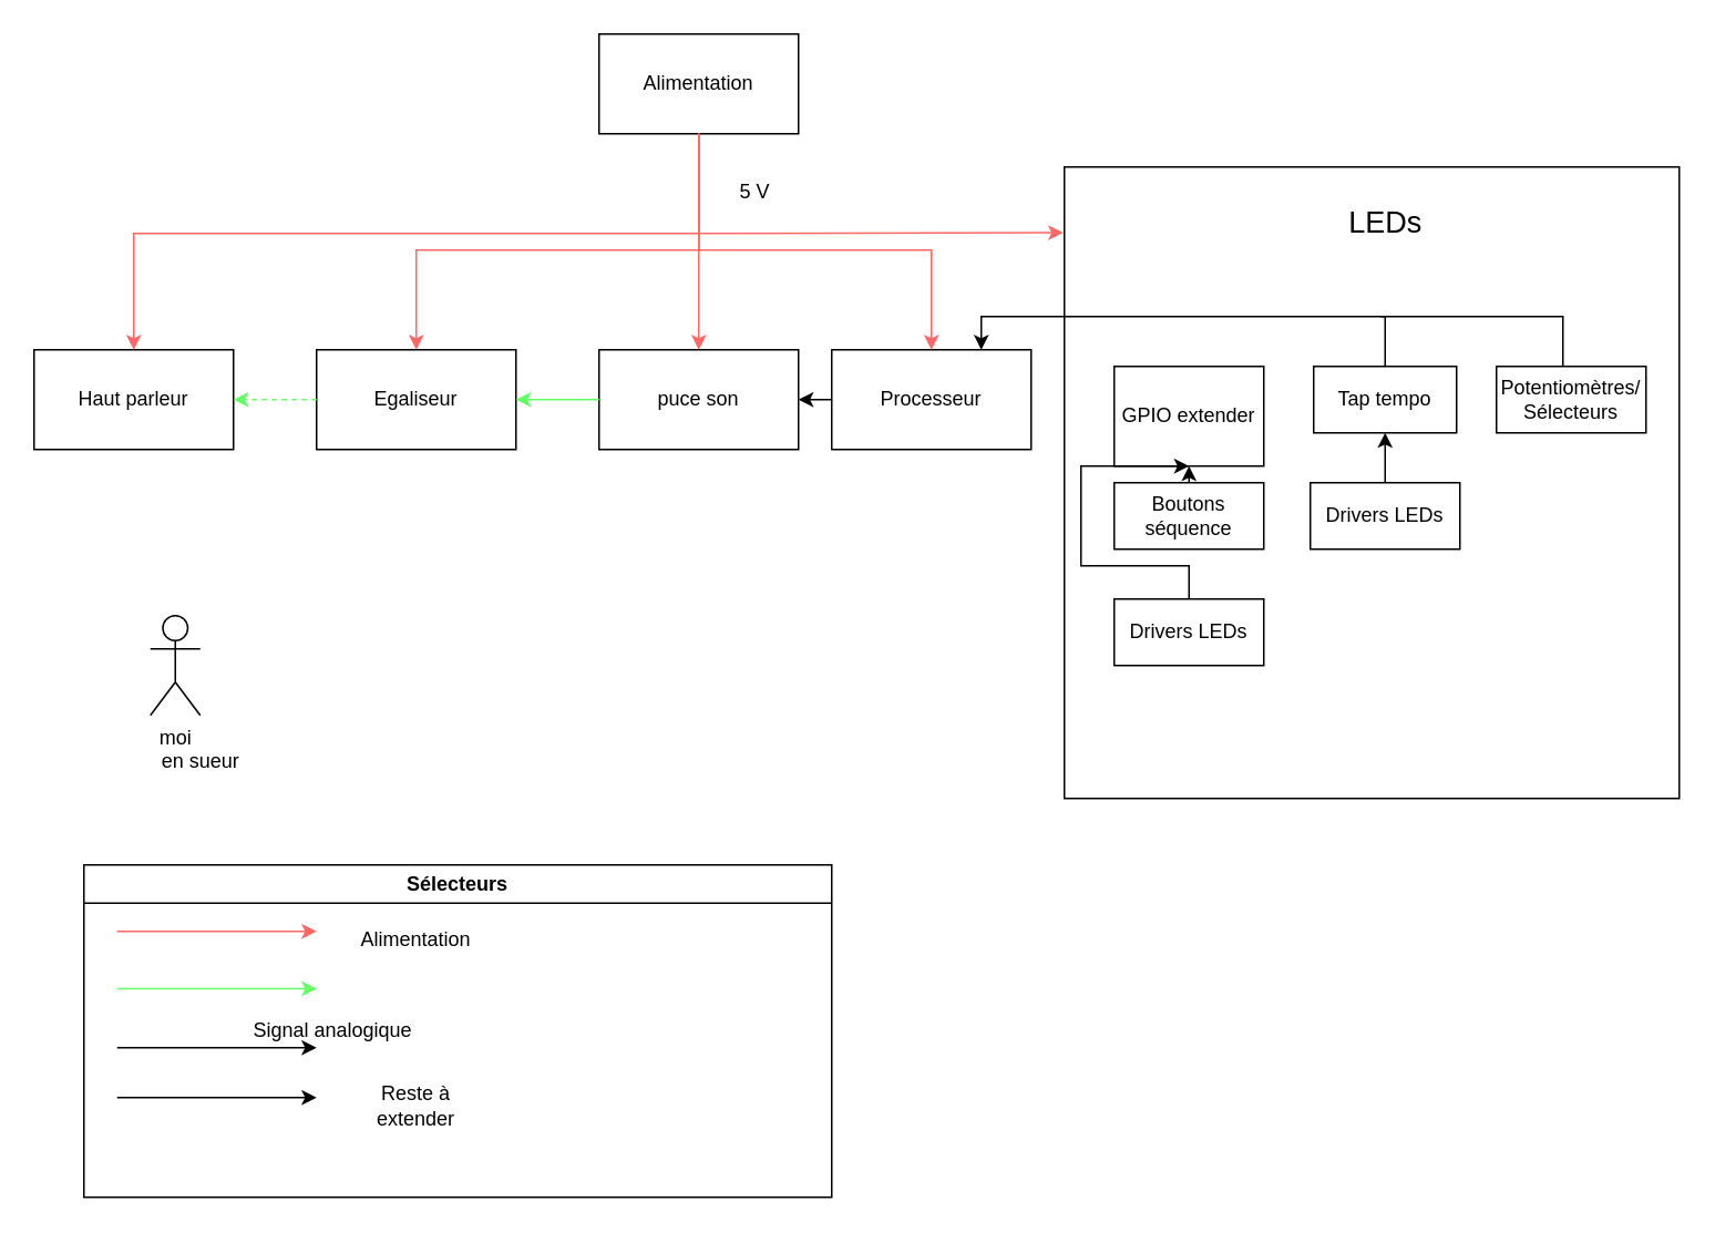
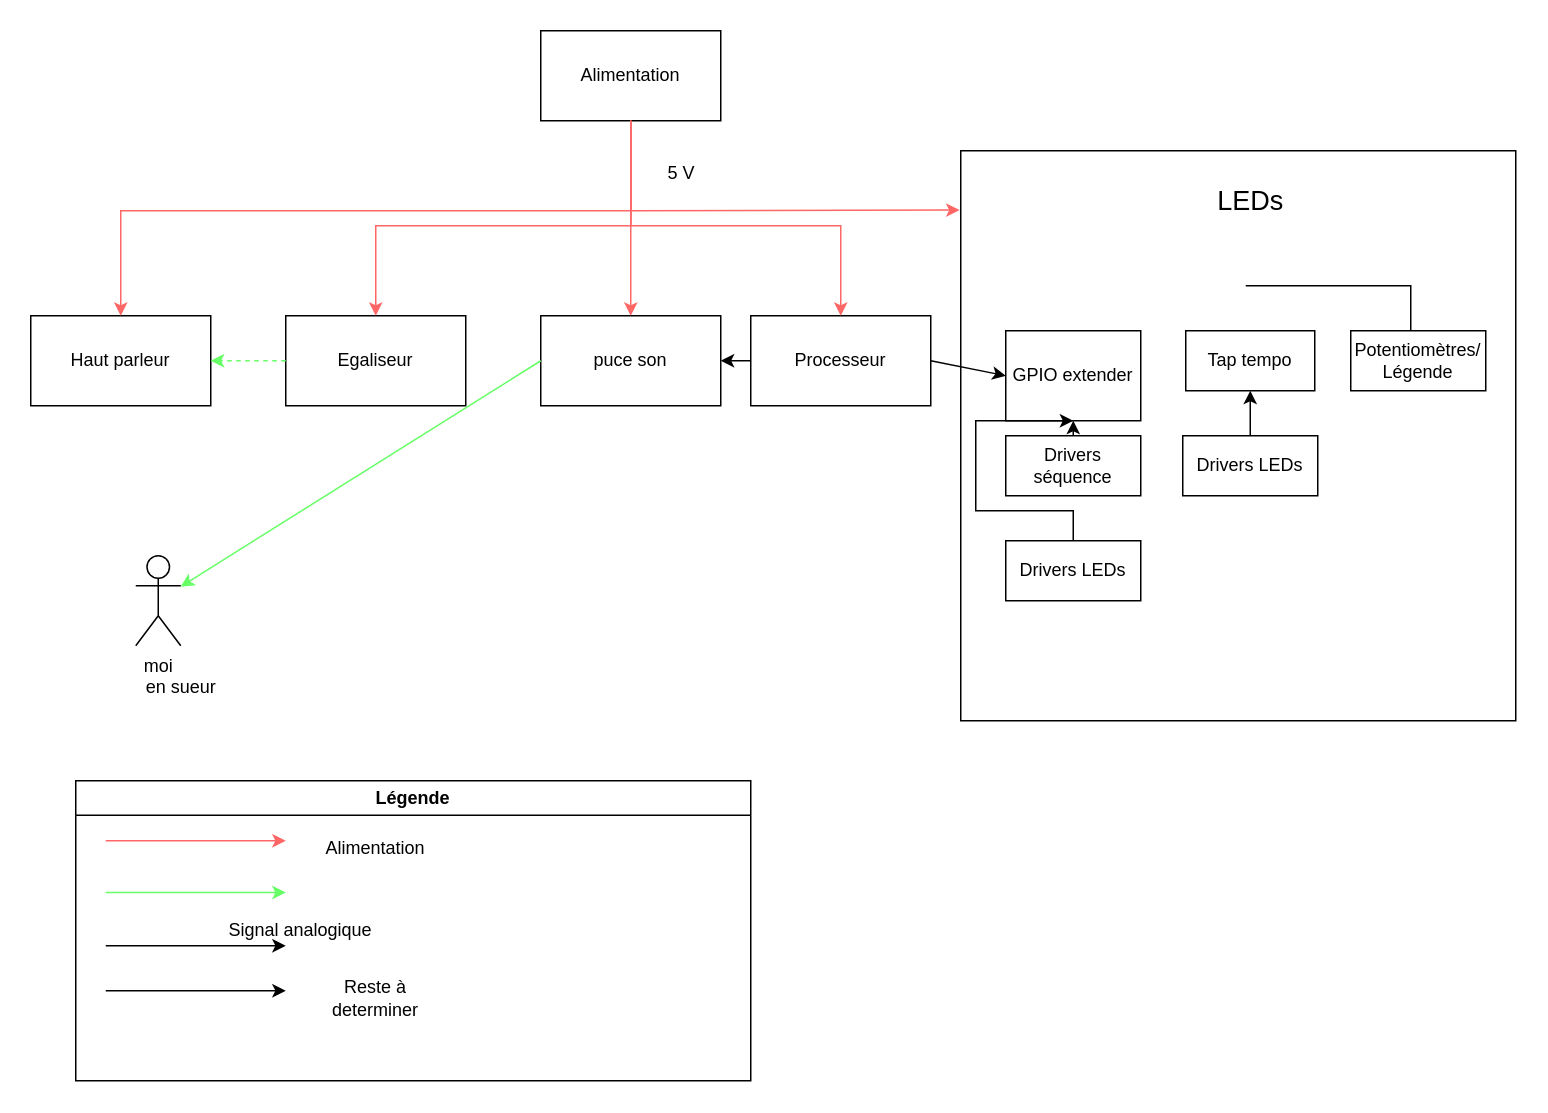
  <mxCell id="0" />
  <mxCell id="1" parent="0" />
  <mxCell id="2" value="Processeur" style="rounded=0;whiteSpace=wrap;html=1;" vertex="1" parent="1"><mxGeometry x="500" y="210" width="120" height="60" as="geometry" /></mxCell>
  <mxCell id="3" value="Alimentation" style="rounded=0;whiteSpace=wrap;html=1;" vertex="1" parent="1"><mxGeometry x="360" y="20" width="120" height="60" as="geometry" /></mxCell>
  <mxCell id="4" value="puce son" style="rounded=0;whiteSpace=wrap;html=1;" vertex="1" parent="1"><mxGeometry x="360" y="210" width="120" height="60" as="geometry" /></mxCell>
  <mxCell id="5" value="" style="rounded=0;whiteSpace=wrap;html=1;align=left;" vertex="1" parent="1"><mxGeometry x="640" y="100" width="370" height="380" as="geometry" /></mxCell>
  <mxCell id="6" value="Haut parleur" style="rounded=0;whiteSpace=wrap;html=1;" vertex="1" parent="1"><mxGeometry x="20" y="210" width="120" height="60" as="geometry" /></mxCell>
  <mxCell id="7" value="Tap tempo" style="rounded=0;whiteSpace=wrap;html=1;" vertex="1" parent="1"><mxGeometry x="790" y="220" width="86" height="40" as="geometry" /></mxCell>
- <mxCell id="8" value="Boutons séquence" style="rounded=0;whiteSpace=wrap;html=1;" vertex="1" parent="1"><mxGeometry x="670" y="290" width="90" height="40" as="geometry" /></mxCell>
- <mxCell id="9" value="Potentiomètres/&lt;div&gt;Sélecteurs&lt;/div&gt;" style="rounded=0;whiteSpace=wrap;html=1;" vertex="1" parent="1"><mxGeometry x="900" y="220" width="90" height="40" as="geometry" /></mxCell>
+ <mxCell id="8" value="Drivers séquence" style="rounded=0;whiteSpace=wrap;html=1;" vertex="1" parent="1"><mxGeometry x="670" y="290" width="90" height="40" as="geometry" /></mxCell>
+ <mxCell id="9" value="Potentiomètres/&lt;div&gt;Légende&lt;/div&gt;" style="rounded=0;whiteSpace=wrap;html=1;" vertex="1" parent="1"><mxGeometry x="900" y="220" width="90" height="40" as="geometry" /></mxCell>
  <mxCell id="10" value="Egaliseur" style="rounded=0;whiteSpace=wrap;html=1;" vertex="1" parent="1"><mxGeometry x="190" y="210" width="120" height="60" as="geometry" /></mxCell>
  <mxCell id="11" value="Drivers LEDs" style="rounded=0;whiteSpace=wrap;html=1;" vertex="1" parent="1"><mxGeometry x="670" y="360" width="90" height="40" as="geometry" /></mxCell>
  <mxCell id="12" value="GPIO extender" style="rounded=0;whiteSpace=wrap;html=1;" vertex="1" parent="1"><mxGeometry x="670" y="220" width="90" height="60" as="geometry" /></mxCell>
  <mxCell id="13" value="" style="endArrow=classic;html=1;rounded=0;exitX=0.5;exitY=1;exitDx=0;exitDy=0;entryX=0.5;entryY=0;entryDx=0;entryDy=0;strokeColor=#FF6666;" edge="1" parent="1" source="3" target="6"><mxGeometry width="50" height="50" relative="1" as="geometry"><mxPoint x="460" y="140" as="sourcePoint" /><mxPoint x="510" y="90" as="targetPoint" /><Array as="points"><mxPoint x="420" y="140" /><mxPoint x="80" y="140" /></Array></mxGeometry></mxCell>
  <mxCell id="14" value="" style="endArrow=classic;html=1;rounded=0;exitX=0.5;exitY=1;exitDx=0;exitDy=0;entryX=0.5;entryY=0;entryDx=0;entryDy=0;strokeColor=#FF6666;" edge="1" parent="1" source="3" target="10"><mxGeometry width="50" height="50" relative="1" as="geometry"><mxPoint x="430" y="90" as="sourcePoint" /><mxPoint x="90" y="220" as="targetPoint" /><Array as="points"><mxPoint x="420" y="150" /><mxPoint x="250" y="150" /></Array></mxGeometry></mxCell>
  <mxCell id="15" value="" style="endArrow=classic;html=1;rounded=0;strokeColor=#FF6666;entryX=-0.002;entryY=0.104;entryDx=0;entryDy=0;entryPerimeter=0;" edge="1" parent="1" target="5"><mxGeometry width="50" height="50" relative="1" as="geometry"><mxPoint x="420" y="80" as="sourcePoint" /><mxPoint x="680" y="140" as="targetPoint" /><Array as="points"><mxPoint x="420" y="140" /></Array></mxGeometry></mxCell>
  <mxCell id="16" value="" style="endArrow=classic;html=1;rounded=0;entryX=0.5;entryY=0;entryDx=0;entryDy=0;strokeColor=#FF6666;" edge="1" parent="1" target="2"><mxGeometry width="50" height="50" relative="1" as="geometry"><mxPoint x="420" y="80" as="sourcePoint" /><mxPoint x="600" y="50" as="targetPoint" /><Array as="points"><mxPoint x="420" y="150" /><mxPoint x="560" y="150" /></Array></mxGeometry></mxCell>
  <mxCell id="17" value="" style="endArrow=classic;html=1;rounded=0;exitX=0.5;exitY=1;exitDx=0;exitDy=0;entryX=0.5;entryY=0;entryDx=0;entryDy=0;strokeColor=#FF6666;" edge="1" parent="1" source="3" target="4"><mxGeometry width="50" height="50" relative="1" as="geometry"><mxPoint x="410" y="310" as="sourcePoint" /><mxPoint x="460" y="260" as="targetPoint" /></mxGeometry></mxCell>
  <mxCell id="18" value="5 V" style="text;html=1;align=center;verticalAlign=middle;whiteSpace=wrap;rounded=0;" vertex="1" parent="1"><mxGeometry x="424" y="100" width="60" height="30" as="geometry" /></mxCell>
  <mxCell id="19" value="" style="endArrow=classic;html=1;rounded=0;exitX=0;exitY=0.5;exitDx=0;exitDy=0;entryX=1;entryY=0.5;entryDx=0;entryDy=0;strokeColor=#66FF66;dashed=1;" edge="1" parent="1" source="10" target="6"><mxGeometry width="50" height="50" relative="1" as="geometry"><mxPoint x="140" y="340" as="sourcePoint" /><mxPoint x="190" y="290" as="targetPoint" /></mxGeometry></mxCell>
- <mxCell id="20" value="" style="endArrow=classic;html=1;rounded=0;entryX=1;entryY=0.5;entryDx=0;entryDy=0;exitX=0;exitY=0.5;exitDx=0;exitDy=0;strokeColor=#66FF66;" edge="1" parent="1" source="4" target="10"><mxGeometry width="50" height="50" relative="1" as="geometry"><mxPoint x="410" y="300" as="sourcePoint" /><mxPoint x="460" y="250" as="targetPoint" /></mxGeometry></mxCell>
+ <mxCell id="20" value="" style="endArrow=classic;html=1;rounded=0;exitX=0;exitY=0.5;exitDx=0;exitDy=0;strokeColor=#66FF66;" edge="1" parent="1" source="4" target="22"><mxGeometry width="50" height="50" relative="1" as="geometry"><mxPoint x="410" y="300" as="sourcePoint" /><mxPoint x="460" y="250" as="targetPoint" /></mxGeometry></mxCell>
  <mxCell id="21" value="" style="endArrow=classic;html=1;rounded=0;entryX=1;entryY=0.5;entryDx=0;entryDy=0;" edge="1" parent="1" target="4"><mxGeometry width="50" height="50" relative="1" as="geometry"><mxPoint x="500" y="240" as="sourcePoint" /><mxPoint x="460" y="250" as="targetPoint" /></mxGeometry></mxCell>
  <mxCell id="22" value="moi" style="shape=umlActor;verticalLabelPosition=bottom;verticalAlign=top;html=1;outlineConnect=0;" vertex="1" parent="1"><mxGeometry x="90" y="370" width="30" height="60" as="geometry" /></mxCell>
+ <mxCell id="23" value="" style="endArrow=classic;html=1;rounded=0;entryX=0;entryY=0.5;entryDx=0;entryDy=0;exitX=1;exitY=0.5;exitDx=0;exitDy=0;" edge="1" parent="1" source="2" target="12"><mxGeometry width="50" height="50" relative="1" as="geometry"><mxPoint x="650" y="240" as="sourcePoint" /><mxPoint x="560" y="210" as="targetPoint" /><Array as="points" /></mxGeometry></mxCell>
  <mxCell id="24" value="" style="endArrow=classic;html=1;rounded=0;entryX=0.5;entryY=1;entryDx=0;entryDy=0;exitX=0.5;exitY=0;exitDx=0;exitDy=0;" edge="1" parent="1" source="8" target="12"><mxGeometry width="50" height="50" relative="1" as="geometry"><mxPoint x="640" y="320" as="sourcePoint" /><mxPoint x="560" y="210" as="targetPoint" /></mxGeometry></mxCell>
  <mxCell id="25" value="" style="endArrow=classic;html=1;rounded=0;exitX=0.5;exitY=0;exitDx=0;exitDy=0;entryX=0.5;entryY=1;entryDx=0;entryDy=0;" edge="1" parent="1" source="11" target="12"><mxGeometry width="50" height="50" relative="1" as="geometry"><mxPoint x="510" y="260" as="sourcePoint" /><mxPoint x="560" y="210" as="targetPoint" /><Array as="points"><mxPoint x="715" y="340" /><mxPoint x="650" y="340" /><mxPoint x="650" y="280" /><mxPoint x="715" y="280" /></Array></mxGeometry></mxCell>
- <mxCell id="26" value="" style="endArrow=classic;html=1;rounded=0;exitX=0.5;exitY=0;exitDx=0;exitDy=0;entryX=0.75;entryY=0;entryDx=0;entryDy=0;" edge="1" parent="1" source="7" target="2"><mxGeometry width="50" height="50" relative="1" as="geometry"><mxPoint x="510" y="260" as="sourcePoint" /><mxPoint x="620" y="190" as="targetPoint" /><Array as="points"><mxPoint x="833" y="190" /><mxPoint x="590" y="190" /></Array></mxGeometry></mxCell>
  <mxCell id="27" value="" style="endArrow=none;html=1;rounded=0;" edge="1" parent="1"><mxGeometry width="50" height="50" relative="1" as="geometry"><mxPoint x="940" y="220" as="sourcePoint" /><mxPoint x="830" y="190" as="targetPoint" /><Array as="points"><mxPoint x="940" y="190" /></Array></mxGeometry></mxCell>
  <mxCell id="28" value="&lt;font style=&quot;font-size: 18px;&quot;&gt;LEDs&lt;/font&gt;&lt;div style=&quot;font-size: 18px;&quot;&gt;&lt;br&gt;&lt;/div&gt;" style="text;html=1;align=center;verticalAlign=middle;whiteSpace=wrap;rounded=0;" vertex="1" parent="1"><mxGeometry x="779.5" y="120" width="107" height="50" as="geometry" /></mxCell>
  <mxCell id="29" value="&amp;nbsp; &amp;nbsp; &amp;nbsp; &amp;nbsp; &amp;nbsp; &amp;nbsp; &amp;nbsp;&amp;nbsp;&lt;div&gt;&lt;br&gt;&lt;/div&gt;&lt;div&gt;en sueur&lt;/div&gt;" style="text;html=1;align=center;verticalAlign=middle;resizable=0;points=[];autosize=1;strokeColor=none;fillColor=none;" vertex="1" parent="1"><mxGeometry x="85" y="413" width="70" height="60" as="geometry" /></mxCell>
  <mxCell id="30" value="Drivers LEDs" style="rounded=0;whiteSpace=wrap;html=1;" vertex="1" parent="1"><mxGeometry x="788" y="290" width="90" height="40" as="geometry" /></mxCell>
  <mxCell id="31" value="" style="endArrow=classic;html=1;rounded=0;exitX=0.5;exitY=0;exitDx=0;exitDy=0;entryX=0.5;entryY=1;entryDx=0;entryDy=0;" edge="1" parent="1" source="30" target="7"><mxGeometry width="50" height="50" relative="1" as="geometry"><mxPoint x="530" y="300" as="sourcePoint" /><mxPoint x="580" y="250" as="targetPoint" /></mxGeometry></mxCell>
- <mxCell id="32" value="Sélecteurs" style="swimlane;whiteSpace=wrap;html=1;" vertex="1" parent="1"><mxGeometry x="50" y="520" width="450" height="200" as="geometry" /></mxCell>
+ <mxCell id="32" value="Légende" style="swimlane;whiteSpace=wrap;html=1;" vertex="1" parent="1"><mxGeometry x="50" y="520" width="450" height="200" as="geometry" /></mxCell>
  <mxCell id="33" value="&lt;span style=&quot;color: rgba(0, 0, 0, 0); font-family: monospace; font-size: 0px; text-align: start; background-color: rgb(251, 251, 251);&quot;&gt;%3CmxGraphModel%3E%3Croot%3E%3CmxCell%20id%3D%220%22%2F%3E%3CmxCell%20id%3D%221%22%20parent%3D%220%22%2F%3E%3CmxCell%20id%3D%222%22%20value%3D%22%22%20style%3D%22endArrow%3Dclassic%3Bhtml%3D1%3Brounded%3D0%3B%22%20edge%3D%221%22%20parent%3D%221%22%3E%3CmxGeometry%20width%3D%2250%22%20height%3D%2250%22%20relative%3D%221%22%20as%3D%22geometry%22%3E%3CmxPoint%20x%3D%22100%22%20y%3D%22540%22%20as%3D%22sourcePoint%22%2F%3E%3CmxPoint%20x%3D%22220%22%20y%3D%22540%22%20as%3D%22targetPoint%22%2F%3E%3C%2FmxGeometry%3E%3C%2FmxCell%3E%3C%2Froot%3E%3C%2FmxGraphModel%3E&lt;/span&gt;&lt;span style=&quot;color: rgba(0, 0, 0, 0); font-family: monospace; font-size: 0px; text-align: start; background-color: rgb(251, 251, 251);&quot;&gt;%3CmxGraphModel%3E%3Croot%3E%3CmxCell%20id%3D%220%22%2F%3E%3CmxCell%20id%3D%221%22%20parent%3D%220%22%2F%3E%3CmxCell%20id%3D%222%22%20value%3D%22%22%20style%3D%22endArrow%3Dclassic%3Bhtml%3D1%3Brounded%3D0%3B%22%20edge%3D%221%22%20parent%3D%221%22%3E%3CmxGeometry%20width%3D%2250%22%20height%3D%2250%22%20relative%3D%221%22%20as%3D%22geometry%22%3E%3CmxPoint%20x%3D%22100%22%20y%3D%22540%22%20as%3D%22sourcePoint%22%2F%3E%3CmxPoint%20x%3D%22220%22%20y%3D%22540%22%20as%3D%22targetPoint%22%2F%3E%3C%2FmxGeometry%3E%3C%2FmxCell%3E%3C%2Froot%3E%3C%2FmxGraphModel%3E&lt;/span&gt;" style="endArrow=classic;html=1;rounded=0;" edge="1" parent="32"><mxGeometry width="50" height="50" relative="1" as="geometry"><mxPoint x="20" y="110" as="sourcePoint" /><mxPoint x="140" y="110" as="targetPoint" /></mxGeometry></mxCell>
  <mxCell id="34" value="" style="endArrow=classic;html=1;rounded=0;strokeColor=#66FF66;" edge="1" parent="32"><mxGeometry width="50" height="50" relative="1" as="geometry"><mxPoint x="20" y="74.5" as="sourcePoint" /><mxPoint x="140" y="74.5" as="targetPoint" /></mxGeometry></mxCell>
  <mxCell id="35" value="" style="endArrow=classic;html=1;rounded=0;" edge="1" parent="32"><mxGeometry width="50" height="50" relative="1" as="geometry"><mxPoint x="20" y="140" as="sourcePoint" /><mxPoint x="140" y="140" as="targetPoint" /></mxGeometry></mxCell>
  <mxCell id="36" value="" style="endArrow=classic;html=1;rounded=0;strokeColor=#FF6666;" edge="1" parent="32"><mxGeometry width="50" height="50" relative="1" as="geometry"><mxPoint x="20" y="40" as="sourcePoint" /><mxPoint x="140" y="40" as="targetPoint" /></mxGeometry></mxCell>
  <mxCell id="37" value="Alimentation" style="text;html=1;align=center;verticalAlign=middle;whiteSpace=wrap;rounded=0;" vertex="1" parent="32"><mxGeometry x="170" y="30" width="60" height="30" as="geometry" /></mxCell>
  <mxCell id="38" value="Signal analogique" style="text;html=1;align=center;verticalAlign=middle;whiteSpace=wrap;rounded=0;" vertex="1" parent="32"><mxGeometry x="75" y="85" width="150" height="30" as="geometry" /></mxCell>
- <mxCell id="39" value="Reste à extender" style="text;html=1;align=center;verticalAlign=middle;whiteSpace=wrap;rounded=0;" vertex="1" parent="32"><mxGeometry x="170" y="130" width="60" height="30" as="geometry" /></mxCell>
+ <mxCell id="39" value="Reste à determiner" style="text;html=1;align=center;verticalAlign=middle;whiteSpace=wrap;rounded=0;" vertex="1" parent="32"><mxGeometry x="170" y="130" width="60" height="30" as="geometry" /></mxCell>
